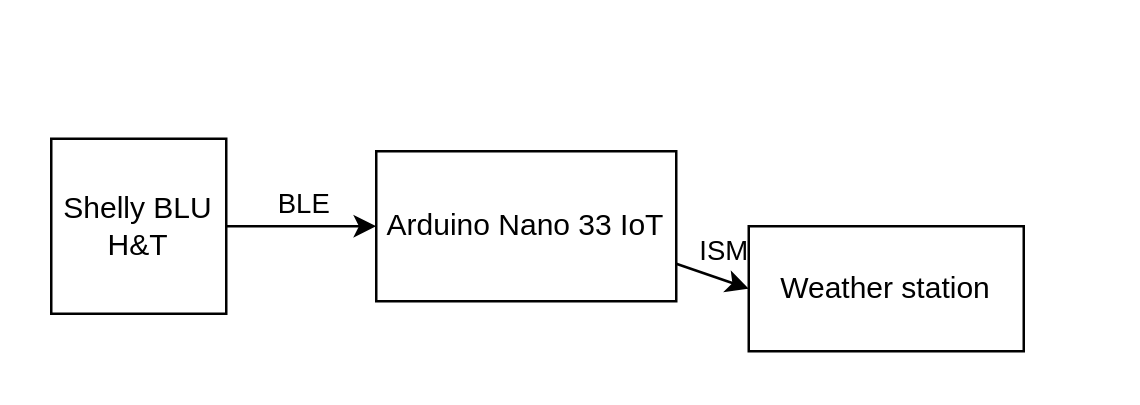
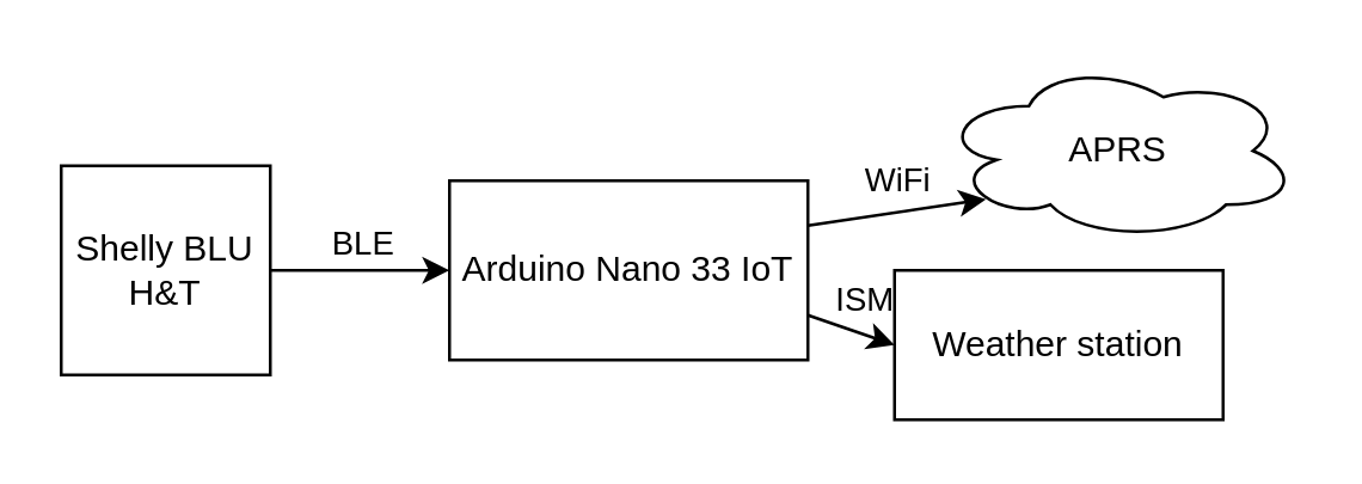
  <mxCell id="0" />
  <mxCell id="1" parent="0" />
  <mxCell id="2" value="" style="edgeStyle=orthogonalEdgeStyle;rounded=0;orthogonalLoop=1;jettySize=auto;html=1;" parent="1" source="4" target="6" edge="1"><mxGeometry relative="1" as="geometry" /></mxCell>
  <mxCell id="3" value="BLE" style="edgeLabel;html=1;align=center;verticalAlign=middle;resizable=0;points=[];" parent="2" vertex="1" connectable="0"><mxGeometry x="-0.533" y="-4" relative="1" as="geometry"><mxPoint x="16" y="-14" as="offset" /></mxGeometry></mxCell>
  <mxCell id="4" value="Shelly BLU H&amp;amp;T" style="whiteSpace=wrap;html=1;aspect=fixed;" parent="1" vertex="1"><mxGeometry x="20" y="55" width="70" height="70" as="geometry" /></mxCell>
  <mxCell id="5" value="ISM" style="rounded=0;orthogonalLoop=1;jettySize=auto;html=1;exitX=1;exitY=0.75;exitDx=0;exitDy=0;entryX=0;entryY=0.5;entryDx=0;entryDy=0;" parent="1" source="6" target="8" edge="1"><mxGeometry x="0.05" y="11" relative="1" as="geometry"><mxPoint as="offset" /></mxGeometry></mxCell>
  <mxCell id="6" value="Arduino Nano 33 IoT" style="rounded=0;whiteSpace=wrap;html=1;" parent="1" vertex="1"><mxGeometry x="150" y="60" width="120" height="60" as="geometry" /></mxCell>
+ <mxCell id="7" value="APRS" style="ellipse;shape=cloud;whiteSpace=wrap;html=1;" parent="1" vertex="1"><mxGeometry x="314" y="20" width="120" height="60" as="geometry" /></mxCell>
  <mxCell id="8" value="Weather station" style="rounded=0;whiteSpace=wrap;html=1;" parent="1" vertex="1"><mxGeometry x="299" y="90" width="110" height="50" as="geometry" /></mxCell>
+ <mxCell id="9" value="WiFi" style="rounded=0;orthogonalLoop=1;jettySize=auto;html=1;exitX=1;exitY=0.25;exitDx=0;exitDy=0;entryX=0.13;entryY=0.77;entryDx=0;entryDy=0;entryPerimeter=0;" parent="1" source="6" target="7" edge="1"><mxGeometry x="0.058" y="10" relative="1" as="geometry"><mxPoint as="offset" /></mxGeometry></mxCell>
